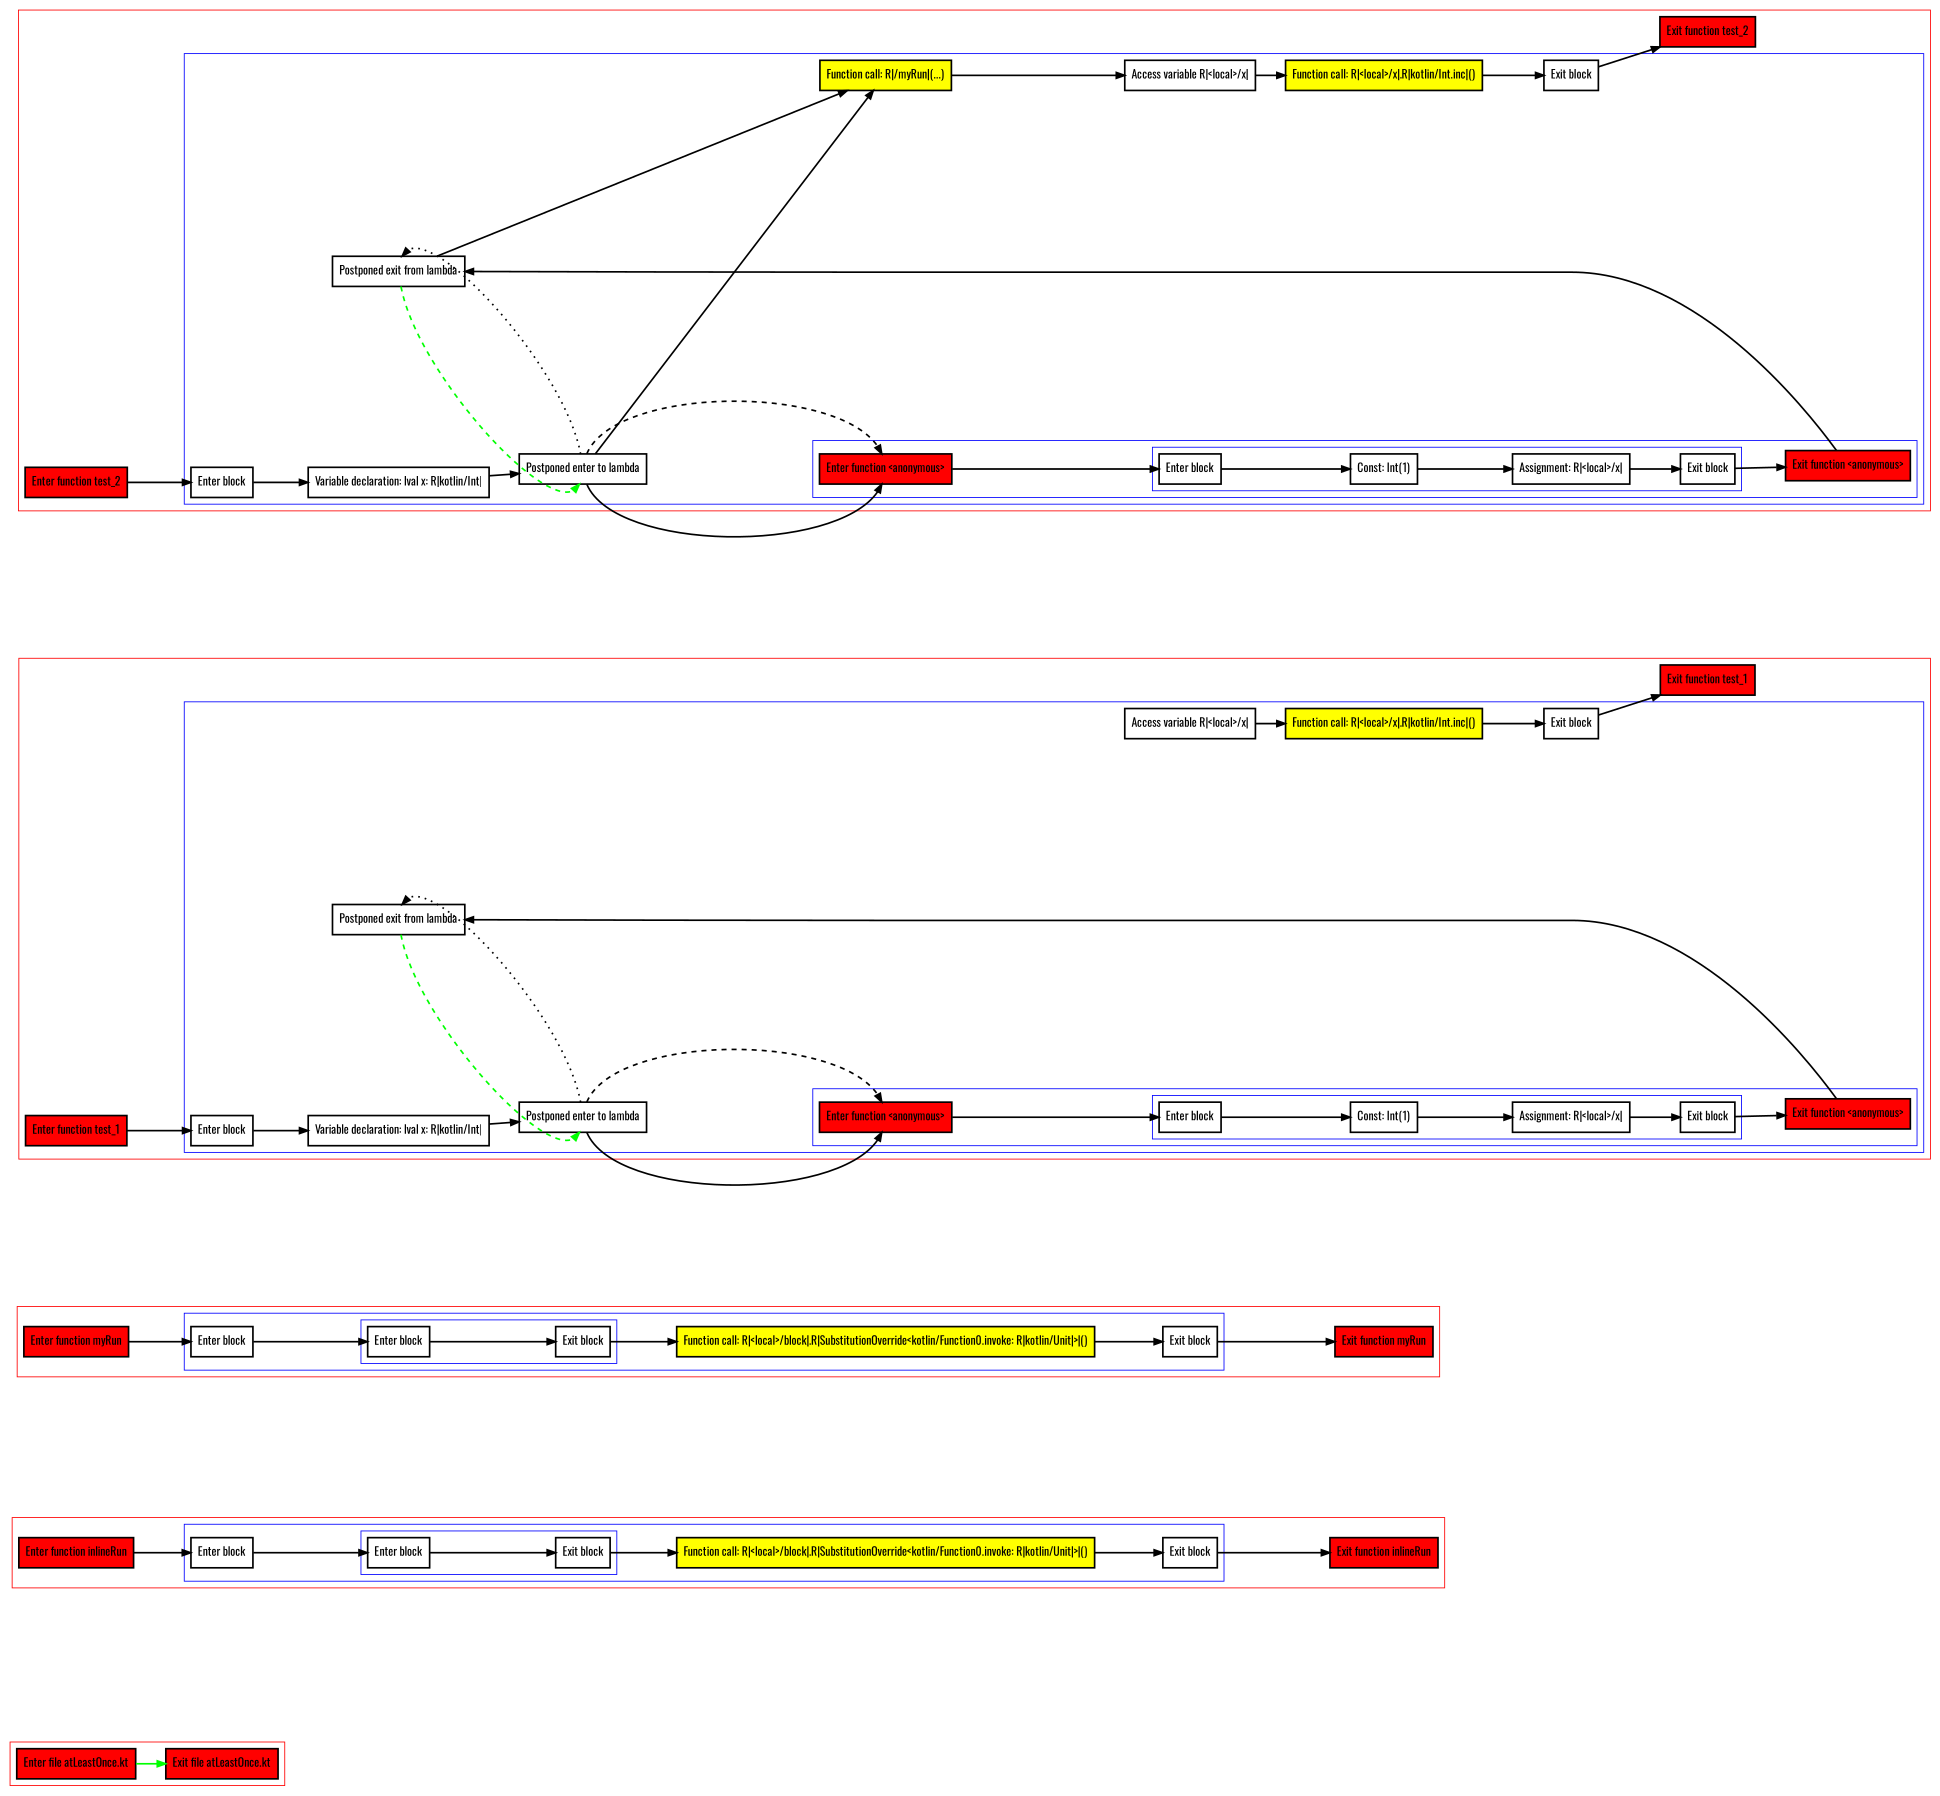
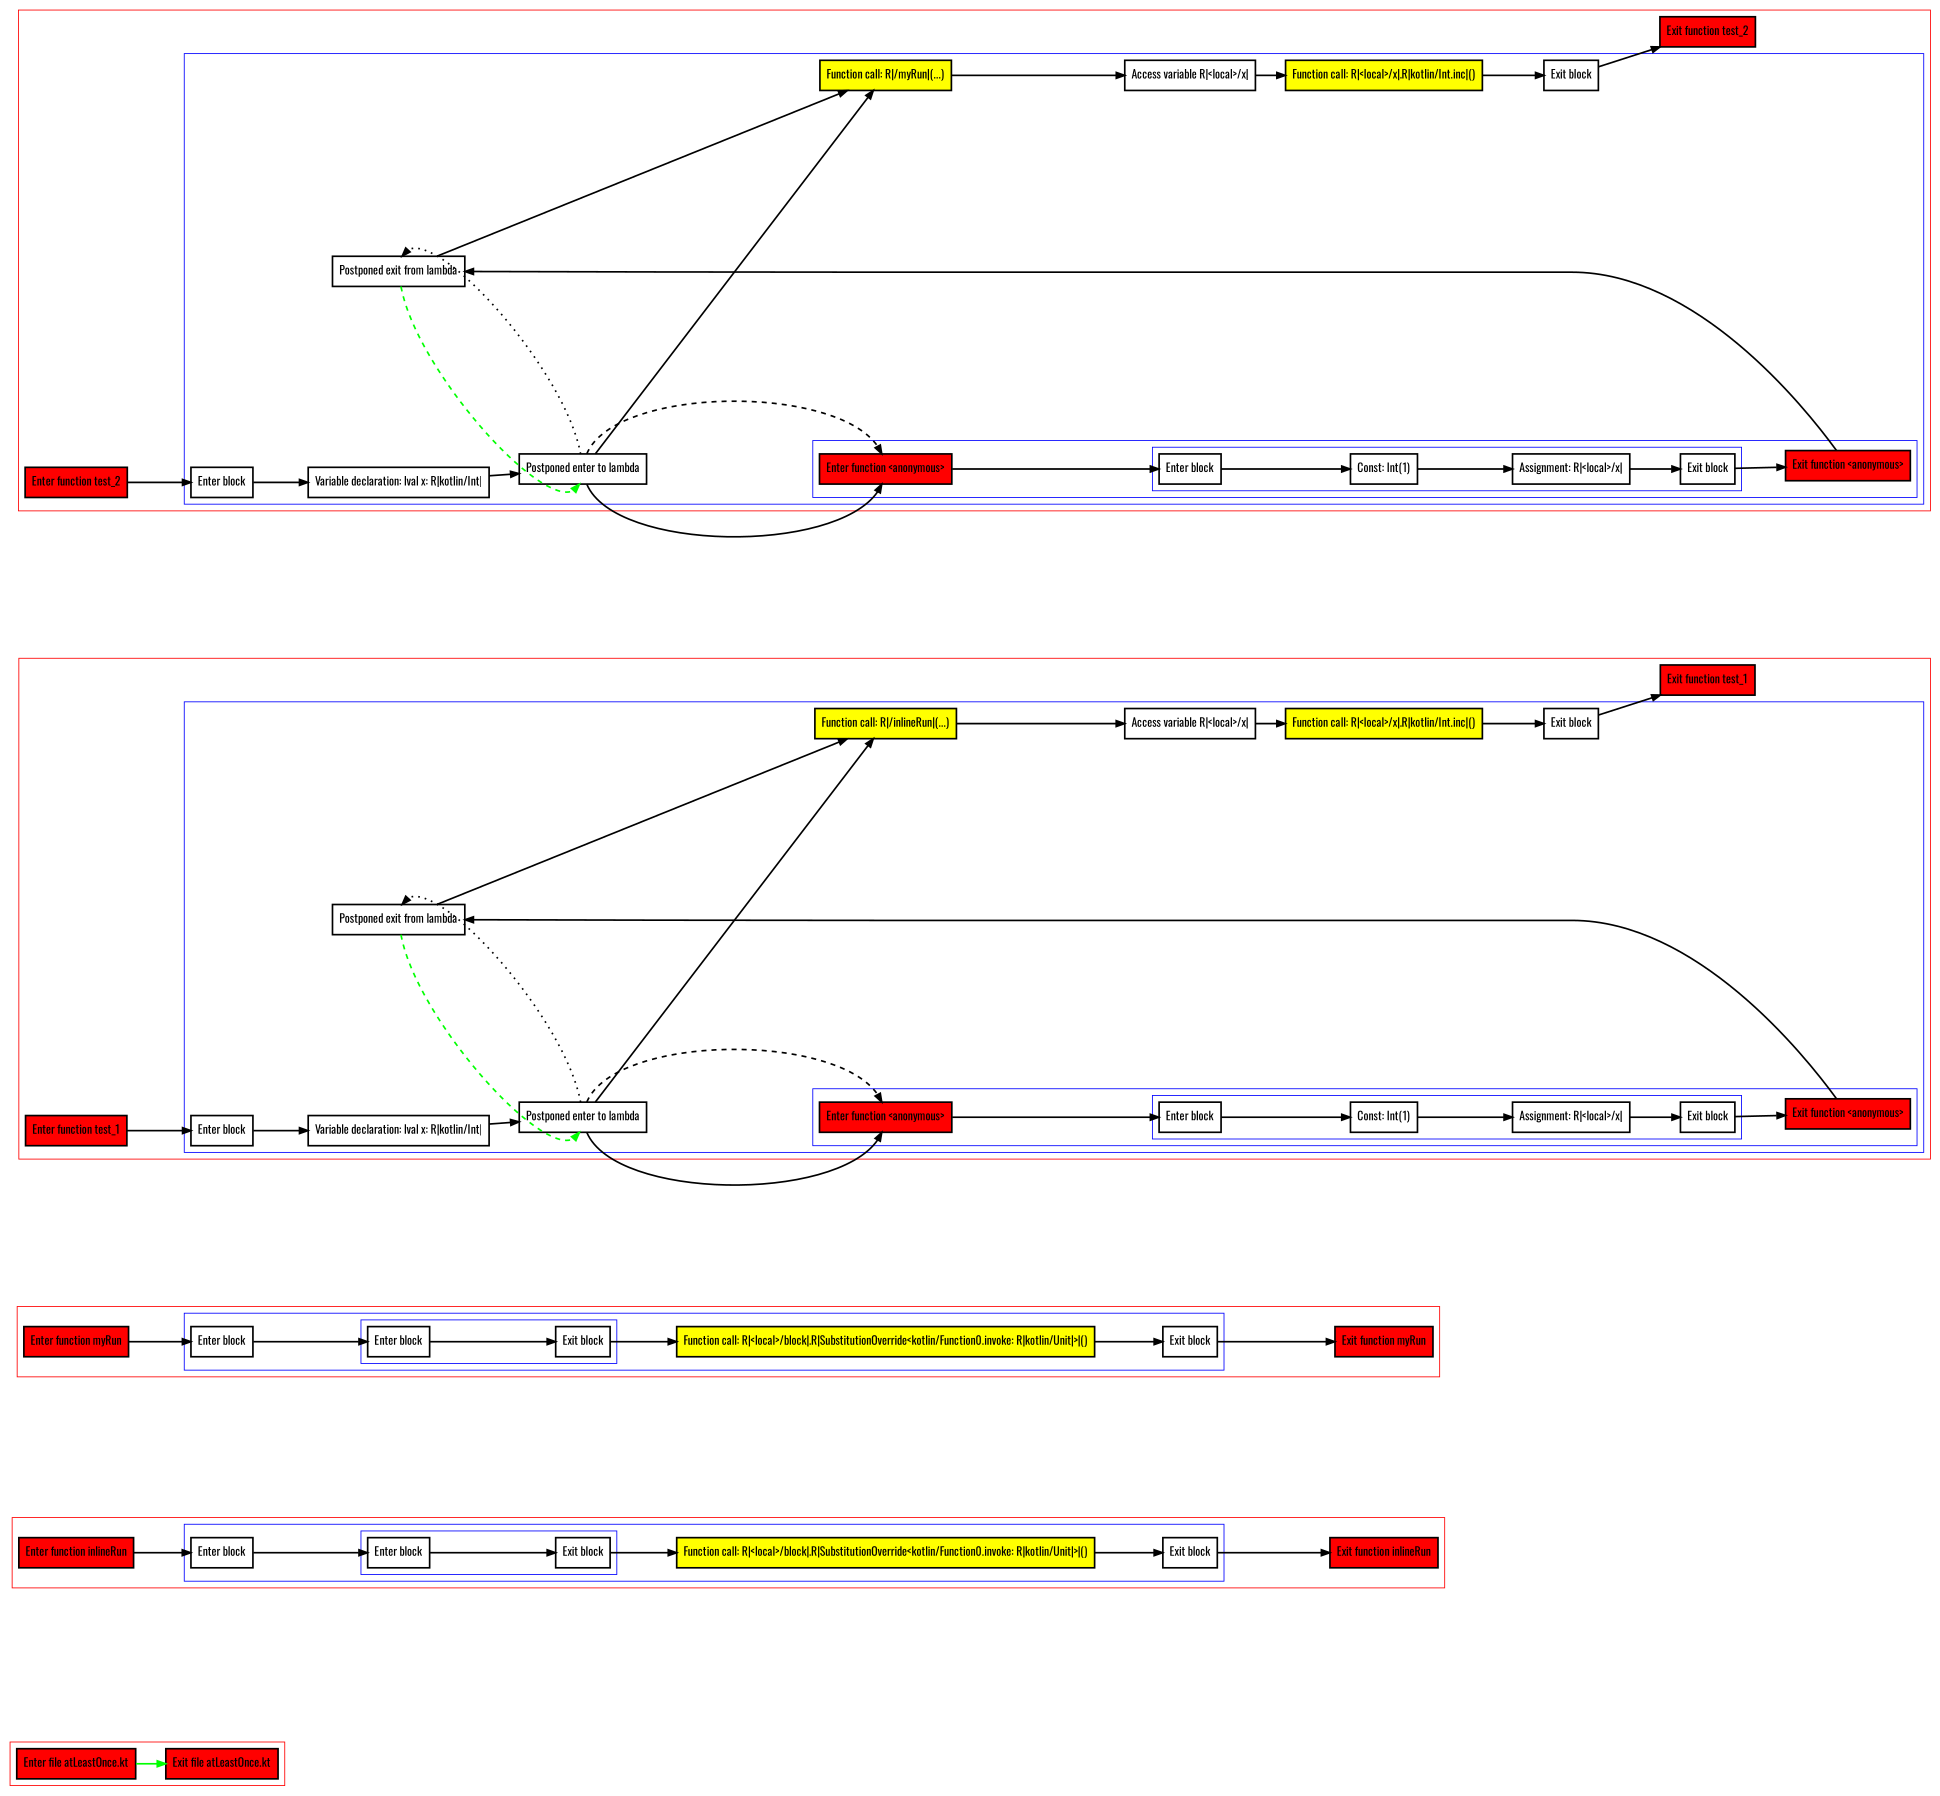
  digraph {
    nodesep=3
    rankdir=LR
    fontname=Oswald
    node [penwidth=2 shape=box fontname=Oswald]
    edge [penwidth=2 fontname=Oswald]
    n1 [fillcolor=red label="Enter file atLeastOnce.kt" style=filled]
    n2 [fillcolor=red label="Exit file atLeastOnce.kt" style=filled]
    n3 [label="Enter block"]
    n4 [label="Exit block"]
    n5 [label="Enter block"]
    n6 [fillcolor=yellow label="Function call: R|<local>/block|.R|SubstitutionOverride<kotlin/Function0.invoke: R|kotlin/Unit|>|()" style=filled]
    n7 [label="Exit block"]
    n8 [fillcolor=red label="Enter function inlineRun" style=filled]
    n9 [fillcolor=red label="Exit function inlineRun" style=filled]
    n10 [label="Enter block"]
    n11 [label="Exit block"]
    n12 [label="Enter block"]
    n13 [fillcolor=yellow label="Function call: R|<local>/block|.R|SubstitutionOverride<kotlin/Function0.invoke: R|kotlin/Unit|>|()" style=filled]
    n14 [label="Exit block"]
    n15 [fillcolor=red label="Enter function myRun" style=filled]
    n16 [fillcolor=red label="Exit function myRun" style=filled]
    n17 [label="Enter block"]
    n18 [label="Const: Int(1)"]
    n19 [label="Assignment: R|<local>/x|"]
    n20 [label="Exit block"]
    n21 [fillcolor=red label="Enter function <anonymous>" style=filled]
    n22 [fillcolor=red label="Exit function <anonymous>" style=filled]
    n23 [label="Enter block"]
    n24 [label="Variable declaration: lval x: R|kotlin/Int|"]
    n25 [label="Postponed enter to lambda"]
    n26 [label="Postponed exit from lambda"]
+   n27 [fillcolor=yellow label="Function call: R|/inlineRun|(...)" style=filled]
    n28 [label="Access variable R|<local>/x|"]
    n29 [fillcolor=yellow label="Function call: R|<local>/x|.R|kotlin/Int.inc|()" style=filled]
    n30 [label="Exit block"]
    n31 [fillcolor=red label="Enter function test_1" style=filled]
    n32 [fillcolor=red label="Exit function test_1" style=filled]
    n33 [label="Enter block"]
    n34 [label="Const: Int(1)"]
    n35 [label="Assignment: R|<local>/x|"]
    n36 [label="Exit block"]
    n37 [fillcolor=red label="Enter function <anonymous>" style=filled]
    n38 [fillcolor=red label="Exit function <anonymous>" style=filled]
    n39 [label="Enter block"]
    n40 [label="Variable declaration: lval x: R|kotlin/Int|"]
    n41 [label="Postponed enter to lambda"]
    n42 [label="Postponed exit from lambda"]
    n43 [fillcolor=yellow label="Function call: R|/myRun|(...)" style=filled]
    n44 [label="Access variable R|<local>/x|"]
    n45 [fillcolor=yellow label="Function call: R|<local>/x|.R|kotlin/Int.inc|()" style=filled]
    n46 [label="Exit block"]
    n47 [fillcolor=red label="Enter function test_2" style=filled]
    n48 [fillcolor=red label="Exit function test_2" style=filled]
    subgraph cluster_1 {
      color=red
      n1
      n2
    }
    subgraph cluster_2 {
      color=red
      n8
      n9
      subgraph cluster_3 {
        color=blue
        n5
        n6
        n7
        subgraph cluster_4 {
          color=blue
          n3
          n4
        }
      }
    }
    subgraph cluster_5 {
      color=red
      n15
      n16
      subgraph cluster_6 {
        color=blue
        n12
        n13
        n14
        subgraph cluster_7 {
          color=blue
          n10
          n11
        }
      }
    }
    subgraph cluster_8 {
      color=red
      n31
      n32
      subgraph cluster_9 {
        color=blue
        n23
        n24
        n25
        n26
+       n27
        n28
        n29
        n30
        subgraph cluster_10 {
          color=blue
          n21
          n22
          subgraph cluster_11 {
            color=blue
            n17
            n18
            n19
            n20
          }
        }
      }
    }
    subgraph cluster_12 {
      color=red
      n47
      n48
      subgraph cluster_13 {
        color=blue
        n39
        n40
        n41
        n42
        n43
        n44
        n45
        n46
        subgraph cluster_14 {
          color=blue
          n37
          n38
          subgraph cluster_15 {
            color=blue
            n33
            n34
            n35
            n36
          }
        }
      }
    }
    n1 -> n2 [color=green]
    n3 -> n4
    n4 -> n6
    n5 -> n3
    n6 -> n7
    n7 -> n9
    n8 -> n5
    n10 -> n11
    n11 -> n13
    n12 -> n10
    n13 -> n14
    n14 -> n16
    n15 -> n12
    n17 -> n18
    n18 -> n19
    n19 -> n20
    n20 -> n22
    n21 -> n17
    n22 -> n26
    n23 -> n24
    n24 -> n25
    n25 -> n21
    n25 -> n21 [style=dashed]
    n25 -> n26 [style=dotted]
+   n25 -> n27
    n26 -> n25 [color=green style=dashed]
+   n26 -> n27
+   n27 -> n28
    n28 -> n29
    n29 -> n30
    n30 -> n32
    n31 -> n23
    n33 -> n34
    n34 -> n35
    n35 -> n36
    n36 -> n38
    n37 -> n33
    n38 -> n42
    n39 -> n40
    n40 -> n41
    n41 -> n37
    n41 -> n37 [style=dashed]
    n41 -> n42 [style=dotted]
    n41 -> n43
    n42 -> n41 [color=green style=dashed]
    n42 -> n43
    n43 -> n44
    n44 -> n45
    n45 -> n46
    n46 -> n48
    n47 -> n39
  }
